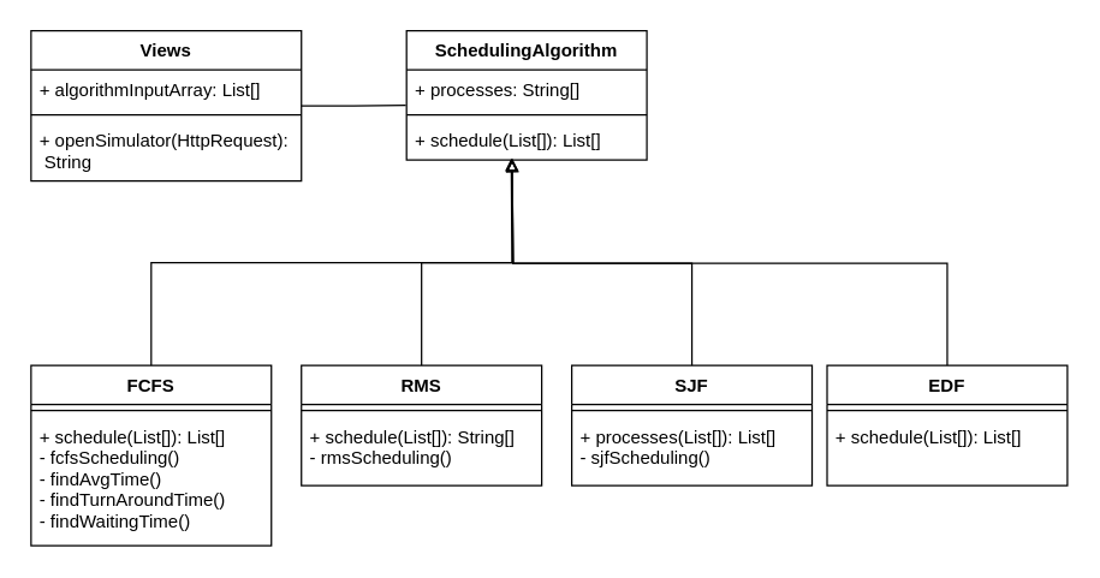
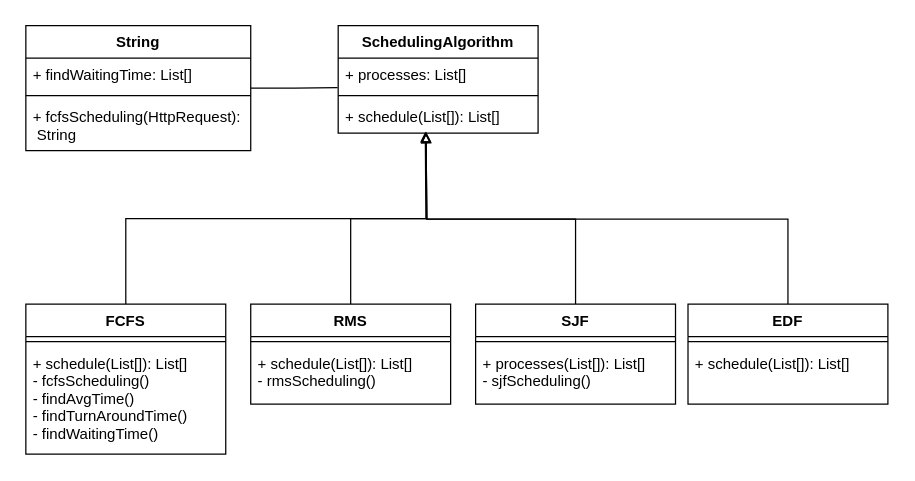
  <mxCell id="0" />
  <mxCell id="1" parent="0" />
  <mxCell id="2" style="edgeStyle=orthogonalEdgeStyle;rounded=0;orthogonalLoop=1;jettySize=auto;html=1;entryX=0.471;entryY=0.999;entryDx=0;entryDy=0;entryPerimeter=0;endArrow=block;endFill=0;" parent="1" source="9" edge="1"><mxGeometry relative="1" as="geometry"><mxPoint x="340.36" y="104.974" as="targetPoint" /></mxGeometry></mxCell>
  <mxCell id="3" style="edgeStyle=orthogonalEdgeStyle;rounded=0;orthogonalLoop=1;jettySize=auto;html=1;entryX=0.471;entryY=1.025;entryDx=0;entryDy=0;entryPerimeter=0;endArrow=block;endFill=0;exitX=0.5;exitY=0;exitDx=0;exitDy=0;" parent="1" source="12" edge="1"><mxGeometry relative="1" as="geometry"><mxPoint x="340.36" y="105.65" as="targetPoint" /></mxGeometry></mxCell>
  <mxCell id="4" style="edgeStyle=orthogonalEdgeStyle;rounded=0;orthogonalLoop=1;jettySize=auto;html=1;entryX=0.467;entryY=0.999;entryDx=0;entryDy=0;entryPerimeter=0;endArrow=block;endFill=0;exitX=0.5;exitY=0;exitDx=0;exitDy=0;" parent="1" source="6" edge="1"><mxGeometry relative="1" as="geometry"><mxPoint x="339.72" y="104.974" as="targetPoint" /></mxGeometry></mxCell>
  <mxCell id="5" style="edgeStyle=orthogonalEdgeStyle;rounded=0;orthogonalLoop=1;jettySize=auto;html=1;entryX=0.471;entryY=1.025;entryDx=0;entryDy=0;entryPerimeter=0;endArrow=block;endFill=0;exitX=0.5;exitY=0;exitDx=0;exitDy=0;" parent="1" source="15" edge="1"><mxGeometry relative="1" as="geometry"><mxPoint x="340.36" y="105.65" as="targetPoint" /></mxGeometry></mxCell>
  <mxCell id="6" value="FCFS" style="swimlane;fontStyle=1;align=center;verticalAlign=top;childLayout=stackLayout;horizontal=1;startSize=26;horizontalStack=0;resizeParent=1;resizeParentMax=0;resizeLast=0;collapsible=1;marginBottom=0;" parent="1" vertex="1"><mxGeometry x="20" y="243" width="160" height="120" as="geometry" /></mxCell>
  <mxCell id="7" value="" style="line;strokeWidth=1;fillColor=none;align=left;verticalAlign=middle;spacingTop=-1;spacingLeft=3;spacingRight=3;rotatable=0;labelPosition=right;points=[];portConstraint=eastwest;" parent="6" vertex="1"><mxGeometry y="26" width="160" height="8" as="geometry" /></mxCell>
  <mxCell id="8" value="+ schedule(List[]): List[]&#10;- fcfsScheduling()&#10;- findAvgTime()&#10;- findTurnAroundTime()&#10;- findWaitingTime()" style="text;strokeColor=none;fillColor=none;align=left;verticalAlign=top;spacingLeft=4;spacingRight=4;overflow=hidden;rotatable=0;points=[[0,0.5],[1,0.5]];portConstraint=eastwest;" parent="6" vertex="1"><mxGeometry y="34" width="160" height="86" as="geometry" /></mxCell>
  <mxCell id="9" value="RMS" style="swimlane;fontStyle=1;align=center;verticalAlign=top;childLayout=stackLayout;horizontal=1;startSize=26;horizontalStack=0;resizeParent=1;resizeParentMax=0;resizeLast=0;collapsible=1;marginBottom=0;" parent="1" vertex="1"><mxGeometry x="200" y="243" width="160" height="80" as="geometry" /></mxCell>
  <mxCell id="10" value="" style="line;strokeWidth=1;fillColor=none;align=left;verticalAlign=middle;spacingTop=-1;spacingLeft=3;spacingRight=3;rotatable=0;labelPosition=right;points=[];portConstraint=eastwest;" parent="9" vertex="1"><mxGeometry y="26" width="160" height="8" as="geometry" /></mxCell>
- <mxCell id="11" value="+ schedule(List[]): String[]&#10;- rmsScheduling()" style="text;strokeColor=none;fillColor=none;align=left;verticalAlign=top;spacingLeft=4;spacingRight=4;overflow=hidden;rotatable=0;points=[[0,0.5],[1,0.5]];portConstraint=eastwest;" parent="9" vertex="1"><mxGeometry y="34" width="160" height="46" as="geometry" /></mxCell>
+ <mxCell id="11" value="+ schedule(List[]): List[]&#10;- rmsScheduling()" style="text;strokeColor=none;fillColor=none;align=left;verticalAlign=top;spacingLeft=4;spacingRight=4;overflow=hidden;rotatable=0;points=[[0,0.5],[1,0.5]];portConstraint=eastwest;" parent="9" vertex="1"><mxGeometry y="34" width="160" height="46" as="geometry" /></mxCell>
  <mxCell id="12" value="SJF" style="swimlane;fontStyle=1;align=center;verticalAlign=top;childLayout=stackLayout;horizontal=1;startSize=26;horizontalStack=0;resizeParent=1;resizeParentMax=0;resizeLast=0;collapsible=1;marginBottom=0;" parent="1" vertex="1"><mxGeometry x="380" y="243" width="160" height="80" as="geometry" /></mxCell>
  <mxCell id="13" value="" style="line;strokeWidth=1;fillColor=none;align=left;verticalAlign=middle;spacingTop=-1;spacingLeft=3;spacingRight=3;rotatable=0;labelPosition=right;points=[];portConstraint=eastwest;" parent="12" vertex="1"><mxGeometry y="26" width="160" height="8" as="geometry" /></mxCell>
  <mxCell id="14" value="+ processes(List[]): List[]&#10;- sjfScheduling()" style="text;strokeColor=none;fillColor=none;align=left;verticalAlign=top;spacingLeft=4;spacingRight=4;overflow=hidden;rotatable=0;points=[[0,0.5],[1,0.5]];portConstraint=eastwest;" parent="12" vertex="1"><mxGeometry y="34" width="160" height="46" as="geometry" /></mxCell>
  <mxCell id="15" value="EDF" style="swimlane;fontStyle=1;align=center;verticalAlign=top;childLayout=stackLayout;horizontal=1;startSize=26;horizontalStack=0;resizeParent=1;resizeParentMax=0;resizeLast=0;collapsible=1;marginBottom=0;" parent="1" vertex="1"><mxGeometry x="550" y="243" width="160" height="80" as="geometry" /></mxCell>
  <mxCell id="16" value="" style="line;strokeWidth=1;fillColor=none;align=left;verticalAlign=middle;spacingTop=-1;spacingLeft=3;spacingRight=3;rotatable=0;labelPosition=right;points=[];portConstraint=eastwest;" parent="15" vertex="1"><mxGeometry y="26" width="160" height="8" as="geometry" /></mxCell>
  <mxCell id="17" value="+ schedule(List[]): List[]" style="text;strokeColor=none;fillColor=none;align=left;verticalAlign=top;spacingLeft=4;spacingRight=4;overflow=hidden;rotatable=0;points=[[0,0.5],[1,0.5]];portConstraint=eastwest;" parent="15" vertex="1"><mxGeometry y="34" width="160" height="46" as="geometry" /></mxCell>
  <mxCell id="18" style="edgeStyle=orthogonalEdgeStyle;rounded=0;orthogonalLoop=1;jettySize=auto;html=1;entryX=-0.003;entryY=0.91;entryDx=0;entryDy=0;entryPerimeter=0;endArrow=none;" edge="1" parent="1" source="23" target="20"><mxGeometry relative="1" as="geometry" /></mxCell>
  <mxCell id="19" value="SchedulingAlgorithm" style="swimlane;fontStyle=1;align=center;verticalAlign=top;childLayout=stackLayout;horizontal=1;startSize=26;horizontalStack=0;resizeParent=1;resizeParentMax=0;resizeLast=0;collapsible=1;marginBottom=0;" vertex="1" parent="1"><mxGeometry x="270" y="20" width="160" height="86" as="geometry" /></mxCell>
- <mxCell id="20" value="+ processes: String[]" style="text;strokeColor=none;fillColor=none;align=left;verticalAlign=top;spacingLeft=4;spacingRight=4;overflow=hidden;rotatable=0;points=[[0,0.5],[1,0.5]];portConstraint=eastwest;" vertex="1" parent="19"><mxGeometry y="26" width="160" height="26" as="geometry" /></mxCell>
+ <mxCell id="20" value="+ processes: List[]" style="text;strokeColor=none;fillColor=none;align=left;verticalAlign=top;spacingLeft=4;spacingRight=4;overflow=hidden;rotatable=0;points=[[0,0.5],[1,0.5]];portConstraint=eastwest;" vertex="1" parent="19"><mxGeometry y="26" width="160" height="26" as="geometry" /></mxCell>
  <mxCell id="21" value="" style="line;strokeWidth=1;fillColor=none;align=left;verticalAlign=middle;spacingTop=-1;spacingLeft=3;spacingRight=3;rotatable=0;labelPosition=right;points=[];portConstraint=eastwest;" vertex="1" parent="19"><mxGeometry y="52" width="160" height="8" as="geometry" /></mxCell>
  <mxCell id="22" value="+ schedule(List[]): List[]" style="text;strokeColor=none;fillColor=none;align=left;verticalAlign=top;spacingLeft=4;spacingRight=4;overflow=hidden;rotatable=0;points=[[0,0.5],[1,0.5]];portConstraint=eastwest;" vertex="1" parent="19"><mxGeometry y="60" width="160" height="26" as="geometry" /></mxCell>
- <mxCell id="23" value="Views" style="swimlane;fontStyle=1;align=center;verticalAlign=top;childLayout=stackLayout;horizontal=1;startSize=26;horizontalStack=0;resizeParent=1;resizeParentMax=0;resizeLast=0;collapsible=1;marginBottom=0;" parent="1" vertex="1"><mxGeometry x="20" y="20" width="180" height="100" as="geometry" /></mxCell>
- <mxCell id="24" value="+ algorithmInputArray: List[]" style="text;strokeColor=none;fillColor=none;align=left;verticalAlign=top;spacingLeft=4;spacingRight=4;overflow=hidden;rotatable=0;points=[[0,0.5],[1,0.5]];portConstraint=eastwest;" parent="23" vertex="1"><mxGeometry y="26" width="180" height="26" as="geometry" /></mxCell>
+ <mxCell id="23" value="String" style="swimlane;fontStyle=1;align=center;verticalAlign=top;childLayout=stackLayout;horizontal=1;startSize=26;horizontalStack=0;resizeParent=1;resizeParentMax=0;resizeLast=0;collapsible=1;marginBottom=0;" parent="1" vertex="1"><mxGeometry x="20" y="20" width="180" height="100" as="geometry" /></mxCell>
+ <mxCell id="24" value="+ findWaitingTime: List[]" style="text;strokeColor=none;fillColor=none;align=left;verticalAlign=top;spacingLeft=4;spacingRight=4;overflow=hidden;rotatable=0;points=[[0,0.5],[1,0.5]];portConstraint=eastwest;" parent="23" vertex="1"><mxGeometry y="26" width="180" height="26" as="geometry" /></mxCell>
  <mxCell id="25" value="" style="line;strokeWidth=1;fillColor=none;align=left;verticalAlign=middle;spacingTop=-1;spacingLeft=3;spacingRight=3;rotatable=0;labelPosition=right;points=[];portConstraint=eastwest;" parent="23" vertex="1"><mxGeometry y="52" width="180" height="8" as="geometry" /></mxCell>
- <mxCell id="26" value="+ openSimulator(HttpRequest):&#10; String" style="text;strokeColor=none;fillColor=none;align=left;verticalAlign=top;spacingLeft=4;spacingRight=4;overflow=hidden;rotatable=0;points=[[0,0.5],[1,0.5]];portConstraint=eastwest;" parent="23" vertex="1"><mxGeometry y="60" width="180" height="40" as="geometry" /></mxCell>
+ <mxCell id="26" value="+ fcfsScheduling(HttpRequest):&#10; String" style="text;strokeColor=none;fillColor=none;align=left;verticalAlign=top;spacingLeft=4;spacingRight=4;overflow=hidden;rotatable=0;points=[[0,0.5],[1,0.5]];portConstraint=eastwest;" parent="23" vertex="1"><mxGeometry y="60" width="180" height="40" as="geometry" /></mxCell>
